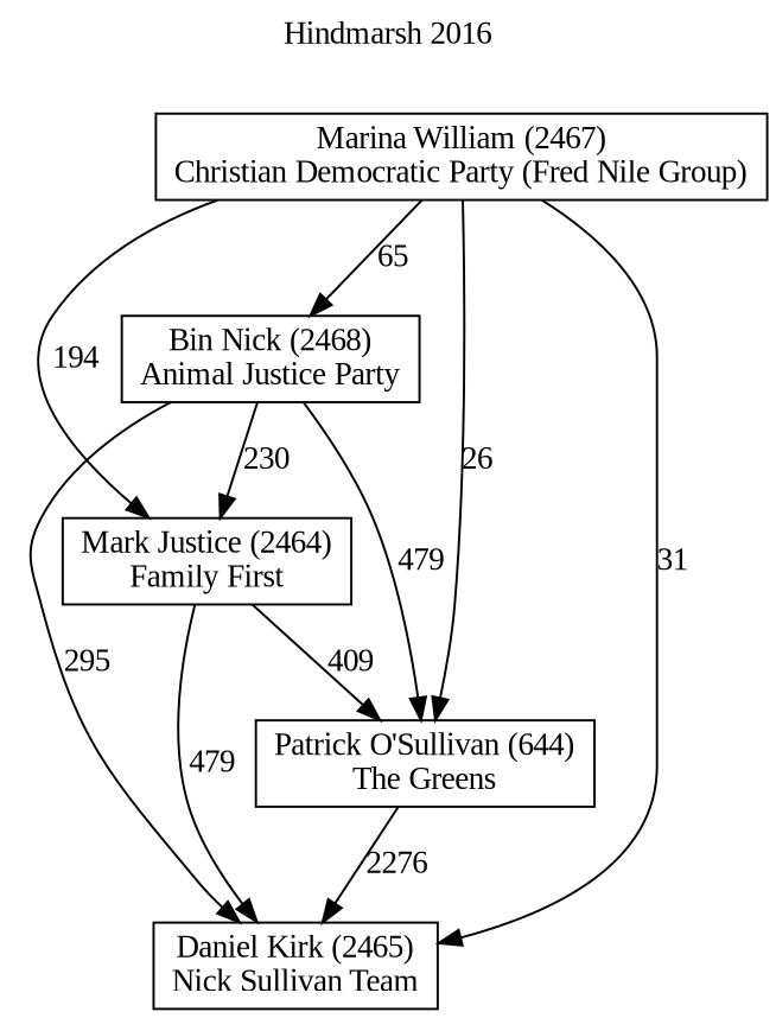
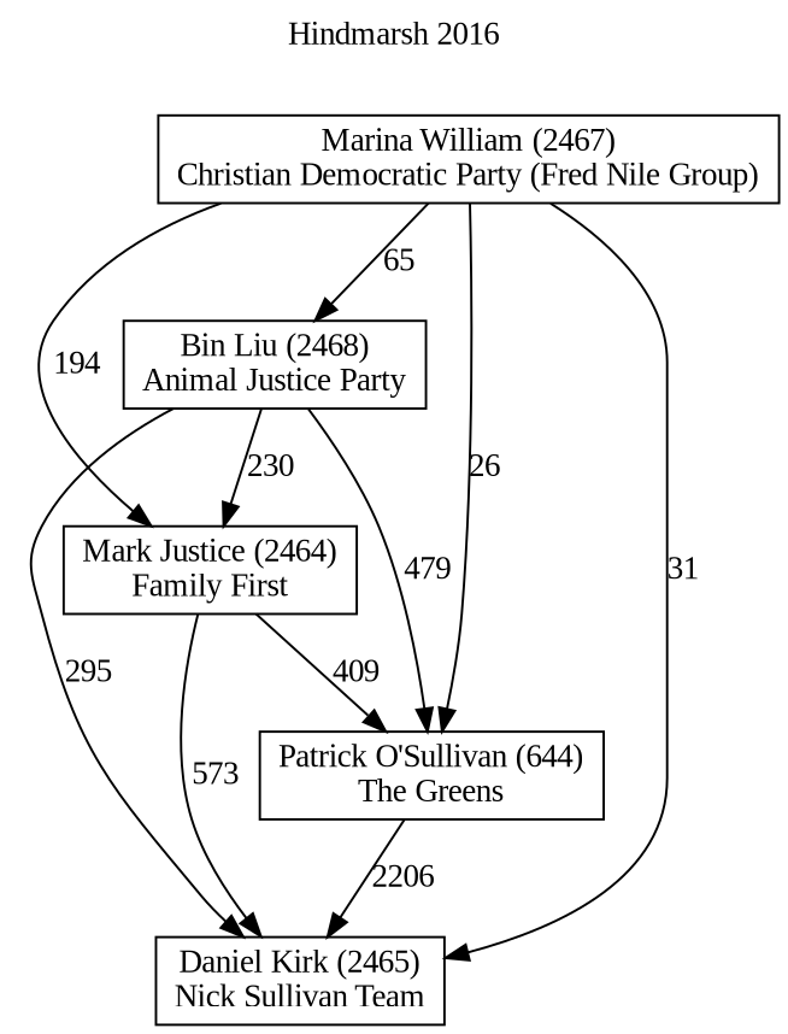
  digraph {
    fontname="Liberation Serif"
    label="Hindmarsh 2016"
    labelloc=t
    mclimit=10
    node [fontname="Liberation Serif" shape=box]
    edge [fontname="Liberation Serif"]
    n1 [label="Daniel Kirk (2465)\nNick Sullivan Team"]
    n2 [label="Patrick O'Sullivan (644)\nThe Greens"]
    n3 [label="Mark Justice (2464)\nFamily First"]
-   n4 [label="Bin Nick (2468)\nAnimal Justice Party"]
+   n4 [label="Bin Liu (2468)\nAnimal Justice Party"]
    n5 [label="Marina William (2467)\nChristian Democratic Party (Fred Nile Group)"]
-   n2 -> n1 [label=2276]
-   n3 -> n1 [label=479]
+   n2 -> n1 [label=2206]
+   n3 -> n1 [label=573]
    n3 -> n2 [label=409]
    n4 -> n1 [label=295]
    n4 -> n2 [label=479]
    n4 -> n3 [label=230]
    n5 -> n1 [label=31]
    n5 -> n2 [label=26]
    n5 -> n3 [label=194]
    n5 -> n4 [label=65]
  }
